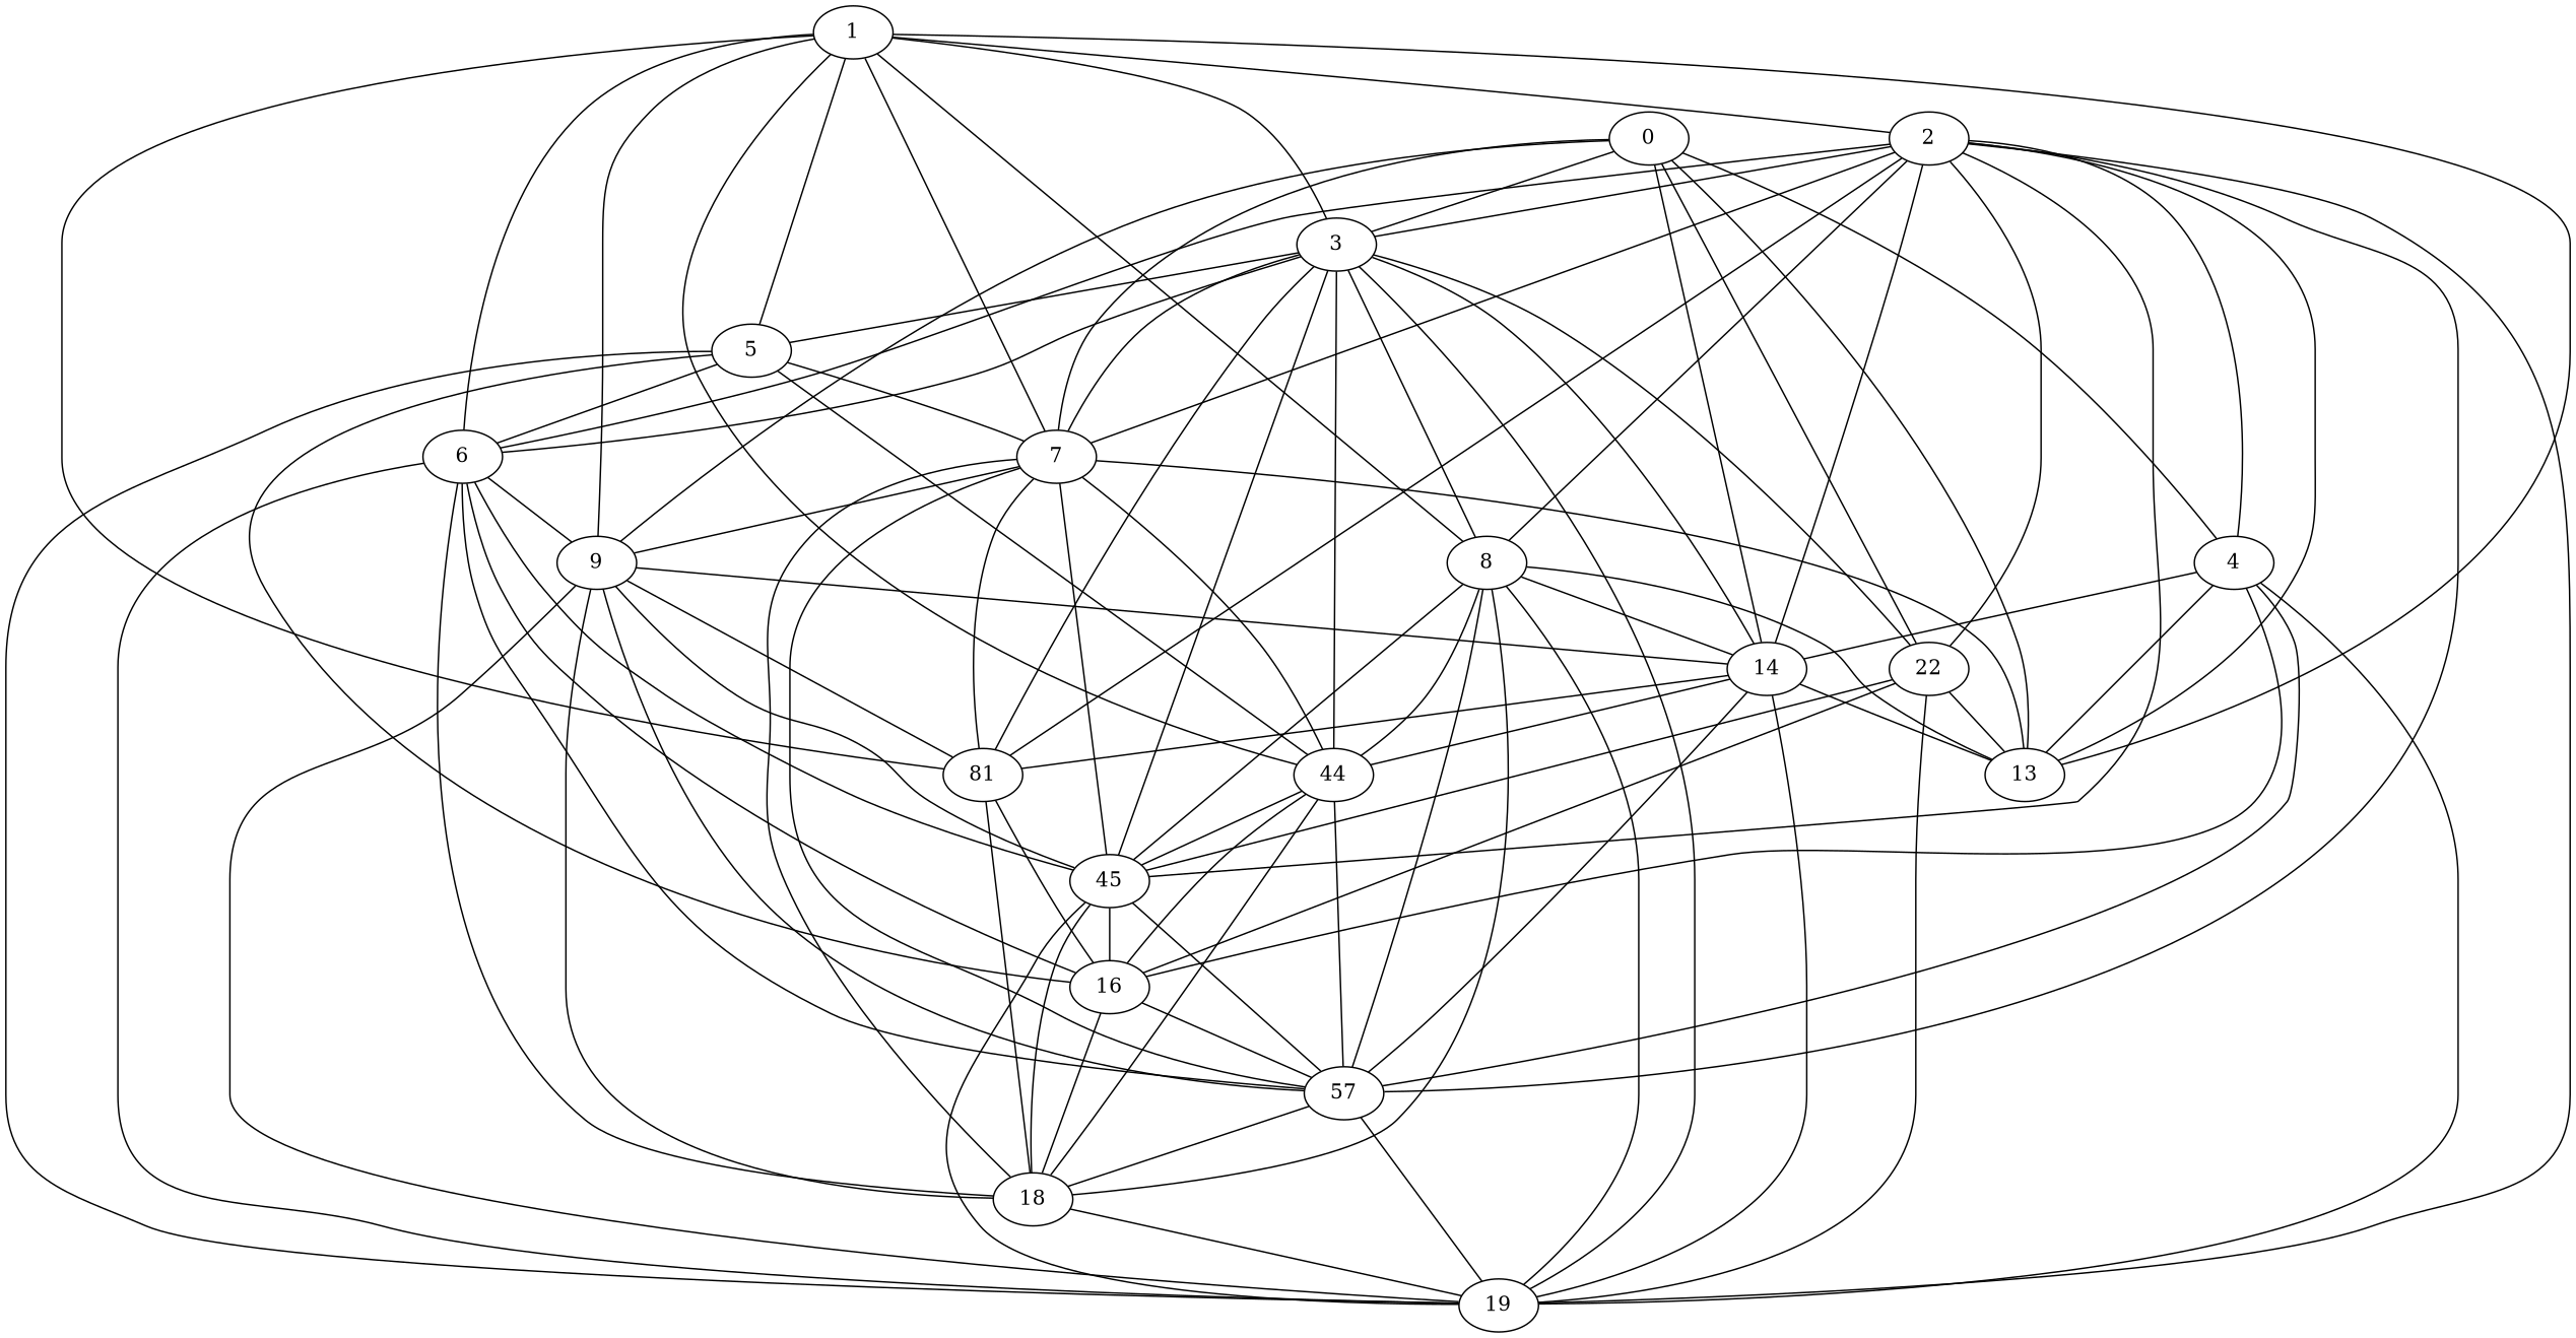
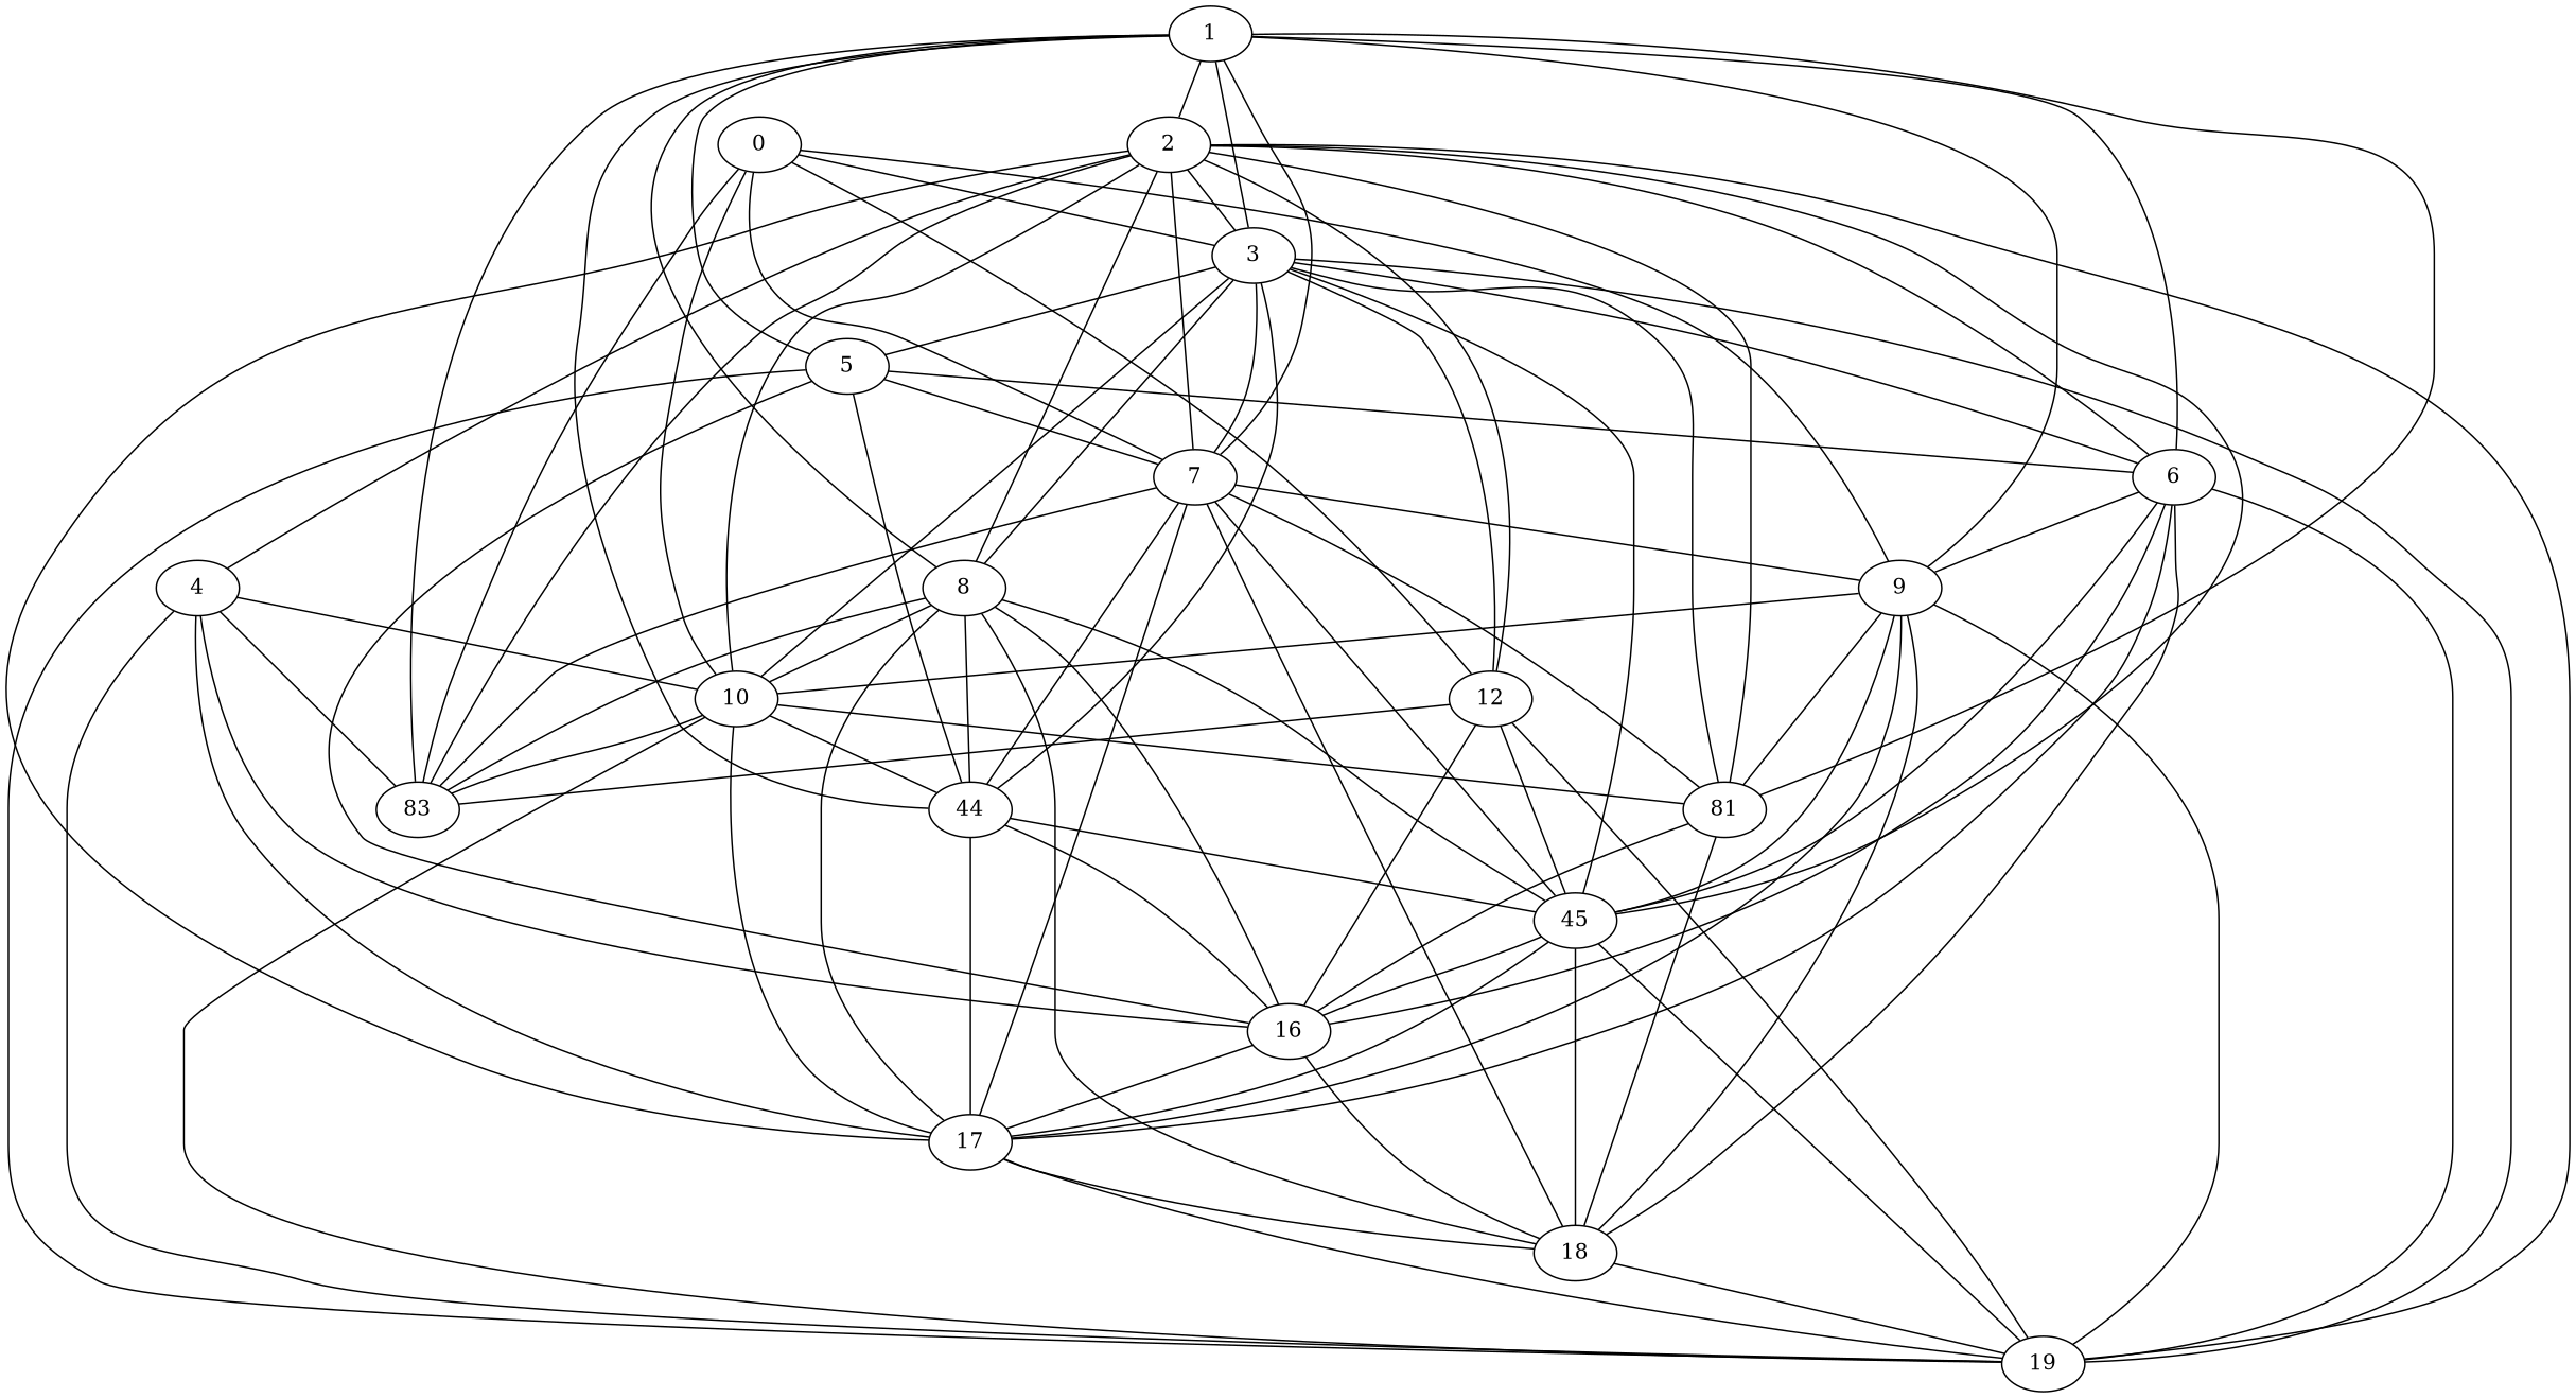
  graph {
    0
    3
    4
    7
    9
-   10 [label=14]
-   12 [label=22]
-   13
+   10
+   12
+   13 [label=83]
    5
    6
    8
    n12 [label=81]
    n13 [label=44]
    n14 [label=45]
    19
-   17 [label=57]
+   17
    16
    18
    1
    2
    0 -- 3
-   0 -- 4
    0 -- 7
    0 -- 9
    0 -- 10
    0 -- 12
    0 -- 13
    3 -- 7
    3 -- 10
    3 -- 12
    3 -- 5
    3 -- 6
    3 -- 8
    3 -- n12
    3 -- n13
    3 -- n14
    3 -- 19
    4 -- 10
    4 -- 13
    4 -- 19
    4 -- 17
    4 -- 16
    7 -- 9
    7 -- 13
    7 -- n12
    7 -- n13
    7 -- n14
    7 -- 17
    7 -- 18
    9 -- 10
    9 -- n12
    9 -- n14
    9 -- 19
    9 -- 17
    9 -- 18
    10 -- 13
    10 -- n12
    10 -- n13
    10 -- 19
    10 -- 17
    12 -- 13
    12 -- n14
    12 -- 19
    12 -- 16
    5 -- 7
    5 -- 6
    5 -- n13
    5 -- 19
    5 -- 16
    6 -- 9
    6 -- n14
    6 -- 19
    6 -- 17
    6 -- 16
    6 -- 18
    8 -- 10
    8 -- 13
    8 -- n13
    8 -- n14
    8 -- 17
-   8 -- 19
+   8 -- 16
    8 -- 18
    n12 -- 16
    n12 -- 18
    n13 -- n14
    n13 -- 17
    n13 -- 16
-   n13 -- 18
    n14 -- 19
    n14 -- 17
    n14 -- 16
    n14 -- 18
    17 -- 19
    17 -- 18
    16 -- 17
    16 -- 18
    18 -- 19
    1 -- 3
    1 -- 7
    1 -- 9
    1 -- 13
    1 -- 5
    1 -- 6
    1 -- 8
    1 -- n12
    1 -- n13
    1 -- 2
    2 -- 3
    2 -- 4
    2 -- 7
    2 -- 10
    2 -- 12
    2 -- 13
    2 -- 6
    2 -- 8
    2 -- n12
    2 -- n14
    2 -- 19
    2 -- 17
  }
